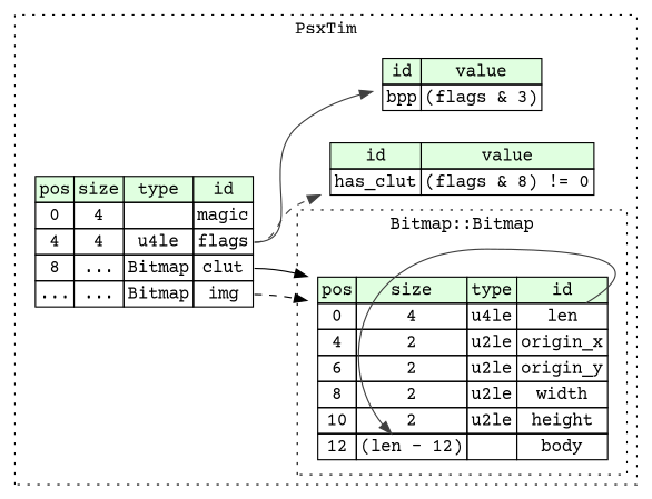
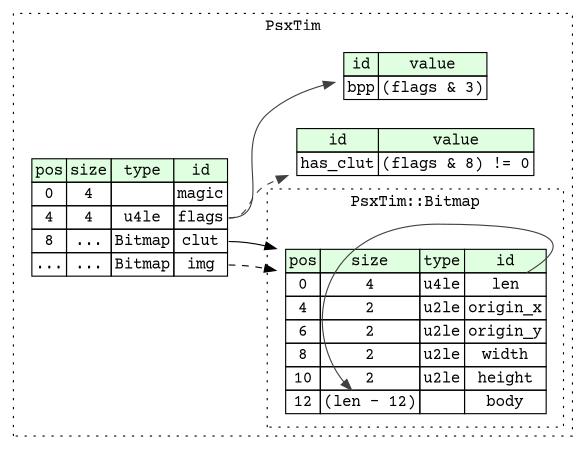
  digraph {
    rankdir=LR
    fontname="Courier Prime"
    node [shape=plaintext fontname="Courier Prime"]
    edge [color="#404040" tailport=flags_type style=solid fontname="Courier Prime"]
    n1 [label=<<TABLE BORDER="0" CELLBORDER="1" CELLSPACING="0"> 				<TR><TD BGCOLOR="#E0FFE0">pos</TD><TD BGCOLOR="#E0FFE0">size</TD><TD BGCOLOR="#E0FFE0">type</TD><TD BGCOLOR="#E0FFE0">id</TD></TR> 				<TR><TD PORT="len_pos">0</TD><TD PORT="len_size">4</TD><TD>u4le</TD><TD PORT="len_type">len</TD></TR> 				<TR><TD PORT="origin_x_pos">4</TD><TD PORT="origin_x_size">2</TD><TD>u2le</TD><TD PORT="origin_x_type">origin_x</TD></TR> 				<TR><TD PORT="origin_y_pos">6</TD><TD PORT="origin_y_size">2</TD><TD>u2le</TD><TD PORT="origin_y_type">origin_y</TD></TR> 				<TR><TD PORT="width_pos">8</TD><TD PORT="width_size">2</TD><TD>u2le</TD><TD PORT="width_type">width</TD></TR> 				<TR><TD PORT="height_pos">10</TD><TD PORT="height_size">2</TD><TD>u2le</TD><TD PORT="height_type">height</TD></TR> 				<TR><TD PORT="body_pos">12</TD><TD PORT="body_size">(len - 12)</TD><TD></TD><TD PORT="body_type">body</TD></TR> 			</TABLE>>]
    n2 [label=<<TABLE BORDER="0" CELLBORDER="1" CELLSPACING="0"> 			<TR><TD BGCOLOR="#E0FFE0">pos</TD><TD BGCOLOR="#E0FFE0">size</TD><TD BGCOLOR="#E0FFE0">type</TD><TD BGCOLOR="#E0FFE0">id</TD></TR> 			<TR><TD PORT="magic_pos">0</TD><TD PORT="magic_size">4</TD><TD></TD><TD PORT="magic_type">magic</TD></TR> 			<TR><TD PORT="flags_pos">4</TD><TD PORT="flags_size">4</TD><TD>u4le</TD><TD PORT="flags_type">flags</TD></TR> 			<TR><TD PORT="clut_pos">8</TD><TD PORT="clut_size">...</TD><TD>Bitmap</TD><TD PORT="clut_type">clut</TD></TR> 			<TR><TD PORT="img_pos">...</TD><TD PORT="img_size">...</TD><TD>Bitmap</TD><TD PORT="img_type">img</TD></TR> 		</TABLE>>]
    n3 [label=<<TABLE BORDER="0" CELLBORDER="1" CELLSPACING="0"> 			<TR><TD BGCOLOR="#E0FFE0">id</TD><TD BGCOLOR="#E0FFE0">value</TD></TR> 			<TR><TD>has_clut</TD><TD>(flags &amp; 8) != 0</TD></TR> 		</TABLE>>]
    n4 [label=<<TABLE BORDER="0" CELLBORDER="1" CELLSPACING="0"> 			<TR><TD BGCOLOR="#E0FFE0">id</TD><TD BGCOLOR="#E0FFE0">value</TD></TR> 			<TR><TD>bpp</TD><TD>(flags &amp; 3)</TD></TR> 		</TABLE>>]
    subgraph cluster_1 {
      label=PsxTim
      style=dotted
      n2
      n3
      n4
      subgraph cluster_2 {
-       label="Bitmap::Bitmap"
+       label="PsxTim::Bitmap"
        style=dotted
        n1
      }
    }
    n1 -> n1 [headport=body_size tailport=len_type]
    n2 -> n1 [tailport=clut_type color=""]
    n2 -> n1 [style=dashed tailport=img_type color=""]
    n2 -> n3 [style=dashed]
    n2 -> n4
  }
